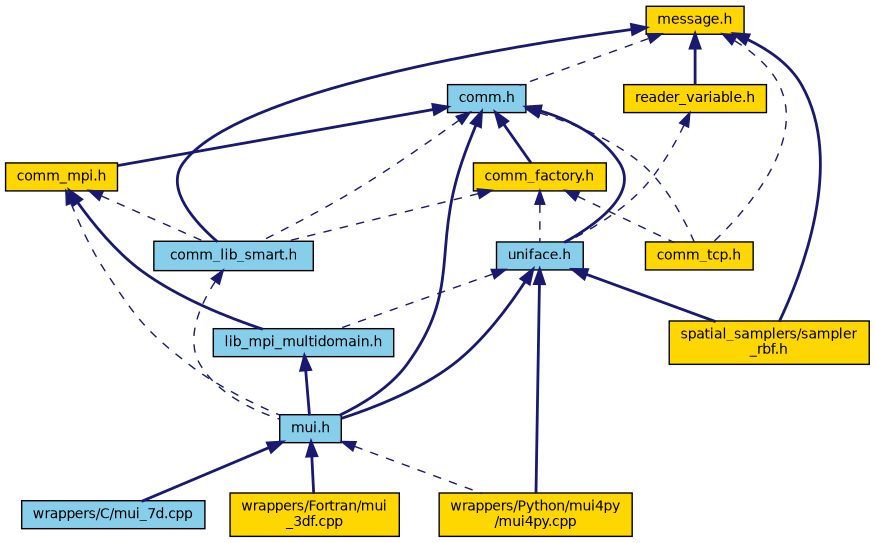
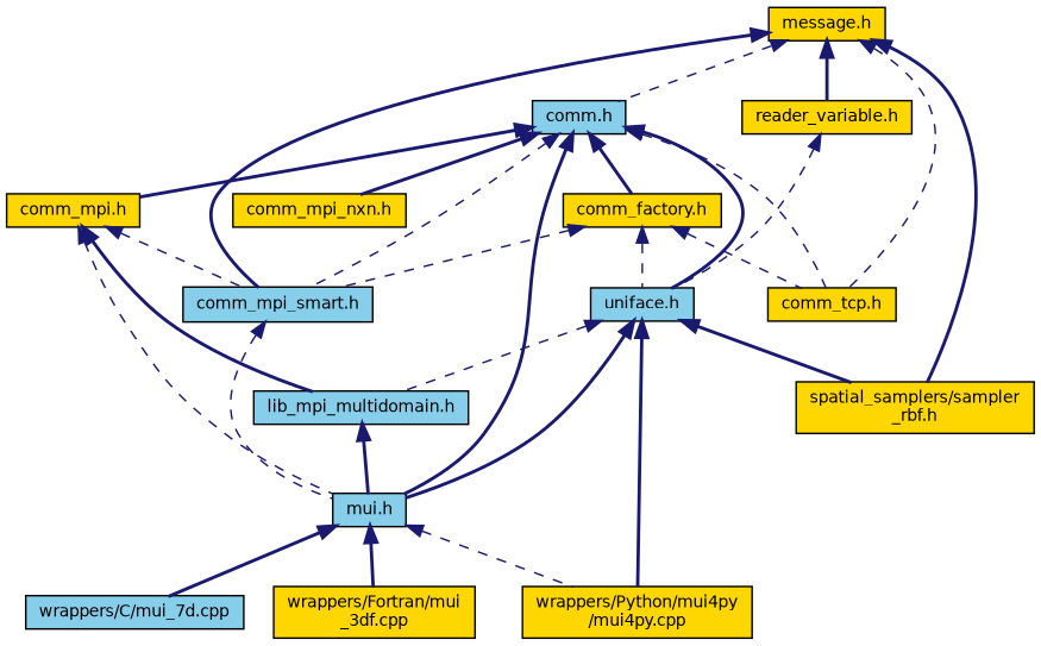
  digraph {
    node [color=black fillcolor=gold fontname=Helvetica fontsize=10 shape=record style=filled]
    edge [color=midnightblue dir=back fontname=Helvetica fontsize=10 labelfontname=Helvetica labelfontsize=10 style=bold]
    n1 [fontcolor=black height=0.2 label="message.h" width=0.4]
    n2 [fillcolor=skyblue height=0.2 label="comm.h" width=0.4]
-   n3 [fillcolor=skyblue height=0.2 label="comm_lib_smart.h" width=0.4]
+   n3 [fillcolor=skyblue height=0.2 label="comm_mpi_smart.h" width=0.4]
    n4 [height=0.2 label="comm_tcp.h" width=0.4]
    n5 [height=0.2 label="reader_variable.h" width=0.4]
    n6 [height=0.2 label="spatial_samplers/sampler\l_rbf.h" width=0.4]
    n7 [fillcolor=skyblue height=0.2 label="uniface.h" width=0.4]
    n8 [height=0.2 label="comm_factory.h" width=0.4]
    n9 [fillcolor=skyblue height=0.2 label="mui.h" width=0.4]
    n10 [height=0.2 label="comm_mpi.h" width=0.4]
+   n11 [height=0.2 label="comm_mpi_nxn.h" width=0.4]
    n12 [height=0.2 label="wrappers/Python/mui4py\l/mui4py.cpp" width=0.4]
    n13 [fillcolor=skyblue height=0.2 label="lib_mpi_multidomain.h" width=0.4]
    n14 [fillcolor=skyblue height=0.2 label="wrappers/C/mui_7d.cpp" width=0.4]
    n15 [height=0.2 label="wrappers/Fortran/mui\l_3df.cpp" width=0.4]
    n1 -> n2 [style=dashed]
    n1 -> n3
    n1 -> n4 [style=dashed]
    n1 -> n5
    n1 -> n6
    n2 -> n3 [style=dashed]
    n2 -> n4 [style=dashed]
    n2 -> n7
    n2 -> n8
    n2 -> n9
    n2 -> n10
+   n2 -> n11
    n3 -> n9 [style=dashed]
    n5 -> n7 [style=dashed]
    n7 -> n6
    n7 -> n9
    n7 -> n12
    n7 -> n13 [style=dashed]
    n8 -> n3 [style=dashed]
    n8 -> n4 [style=dashed]
    n8 -> n7 [style=dashed]
    n9 -> n12 [style=dashed]
    n9 -> n14
    n9 -> n15
    n10 -> n3 [style=dashed]
    n10 -> n9 [style=dashed]
    n10 -> n13
    n13 -> n9
  }
